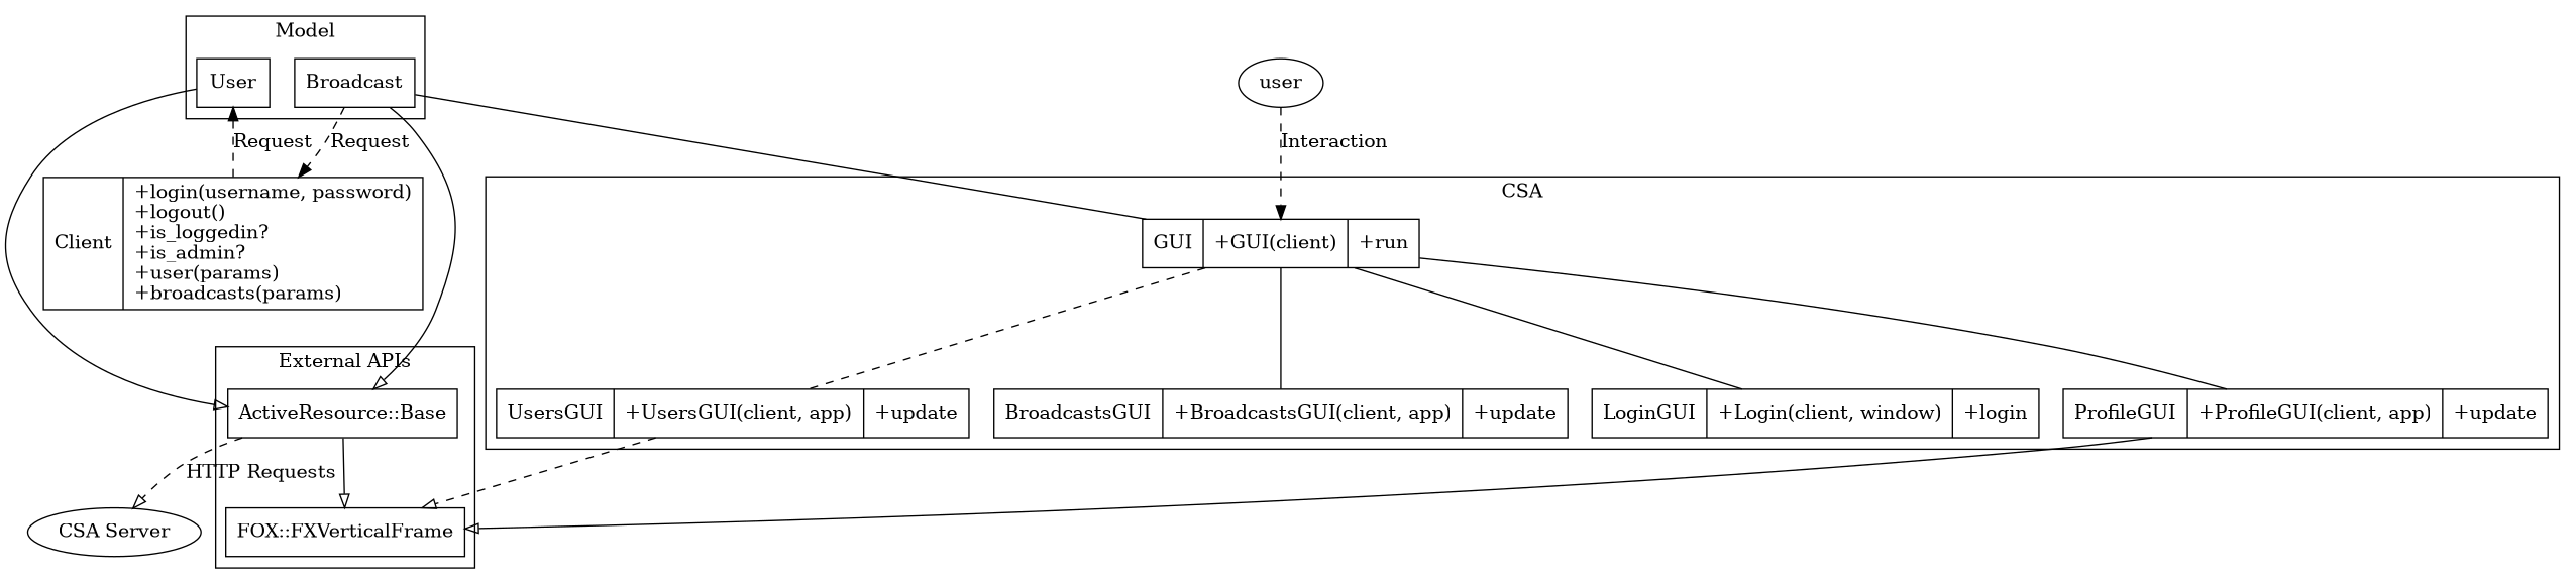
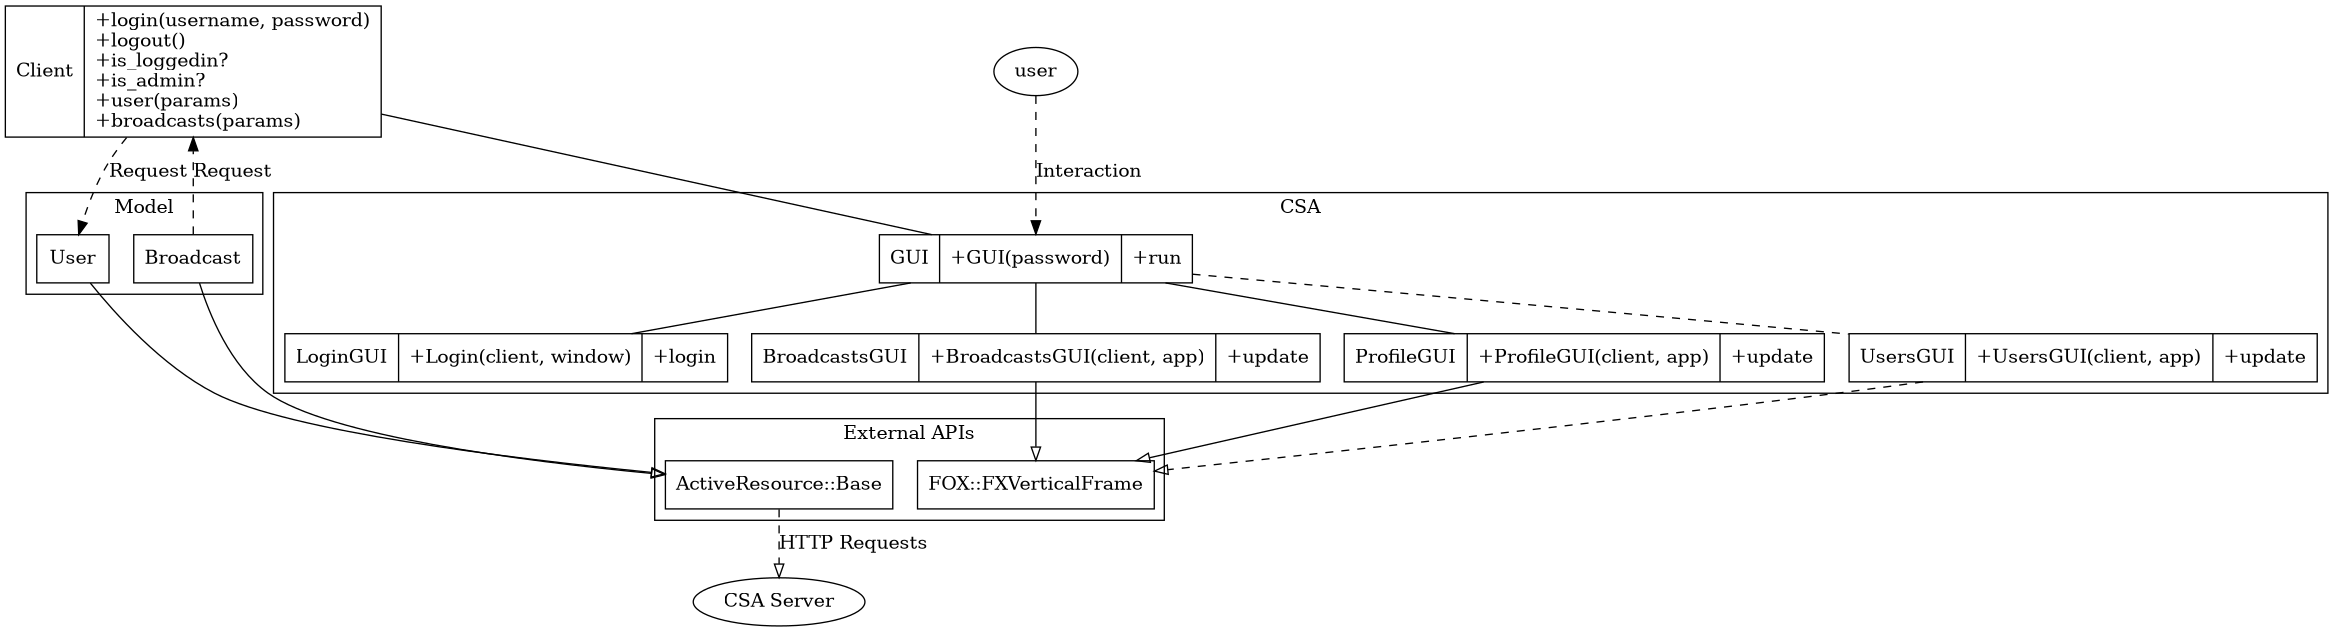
  digraph {
    rankdir=TB
    node [shape=record]
    edge [arrowhead=empty style=solid]
-   n1 [label="GUI|+GUI(client)\l|+run\l"]
+   n1 [label="GUI|+GUI(password)\l|+run\l"]
    n2 [label="UsersGUI|+UsersGUI(client, app)\l|+update\l"]
    n3 [label="BroadcastsGUI|+BroadcastsGUI(client, app)\l|+update\l"]
    n4 [label="LoginGUI|+Login(client, window)\l|+login\l"]
    n5 [label="ProfileGUI|+ProfileGUI(client, app)\l|+update\l"]
    n6 [label=User]
    n7 [label=Broadcast]
    n8 [label="ActiveResource::Base"]
    n9 [label="FOX::FXVerticalFrame"]
    n10 [label="Client|+login(username, password)\l+logout()\l+is_loggedin?\l+is_admin?\l+user(params)\l+broadcasts(params)\l"]
    n11 [label="CSA Server" shape=""]
    user [shape=""]
    subgraph cluster_1 {
      color=black
      label=CSA
      n1
      n2
      n3
      n4
      n5
    }
    subgraph cluster_2 {
      color=black
      label=Model
      n6
      n7
    }
    subgraph cluster_3 {
      label="External APIs"
      n8
      n9
    }
    n1 -> n2 [arrowhead=none style=dashed]
    n1 -> n3 [arrowhead=none]
    n1 -> n4 [arrowhead=none]
    n1 -> n5 [arrowhead=none]
    n2 -> n9 [style=dashed]
-   n8 -> n9
+   n3 -> n9
    n5 -> n9
    n6 -> n8
    n7 -> n8
    n7 -> n10 [label=Request style=dashed arrowhead=""]
    n8 -> n11 [label="HTTP Requests" style=dashed]
-   n7 -> n1 [arrowhead=none]
+   n10 -> n1 [arrowhead=none]
    n10 -> n6 [label=Request style=dashed arrowhead=""]
    user -> n1 [label=Interaction style=dashed arrowhead=""]
  }
